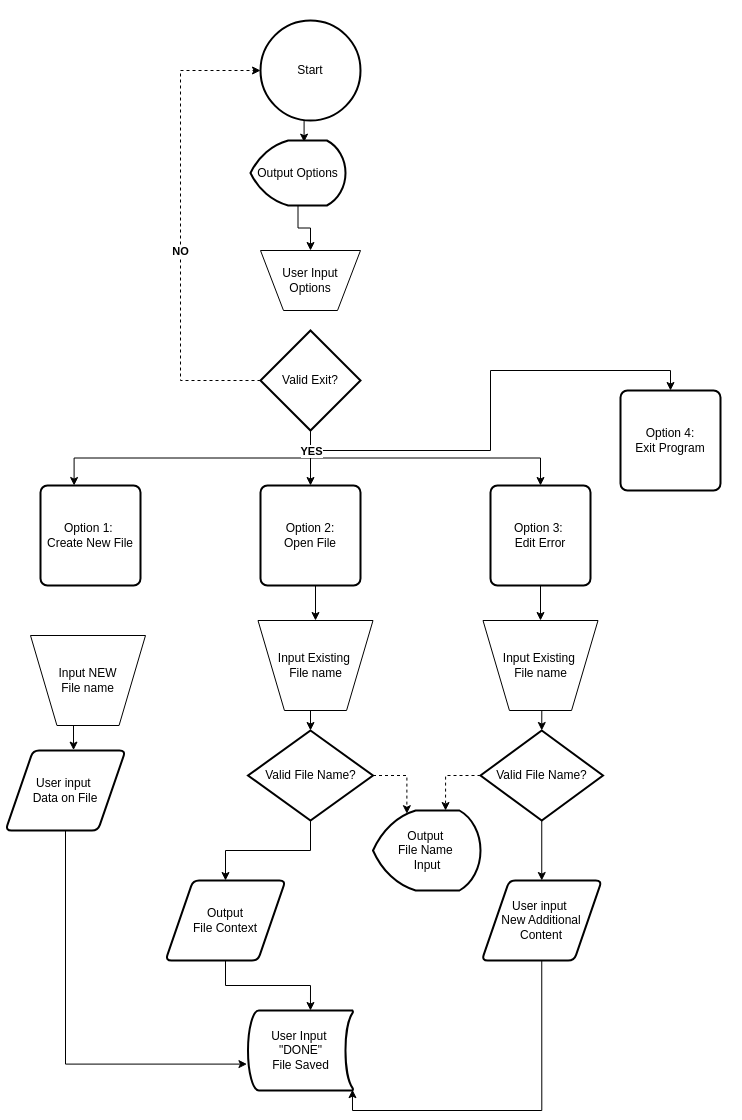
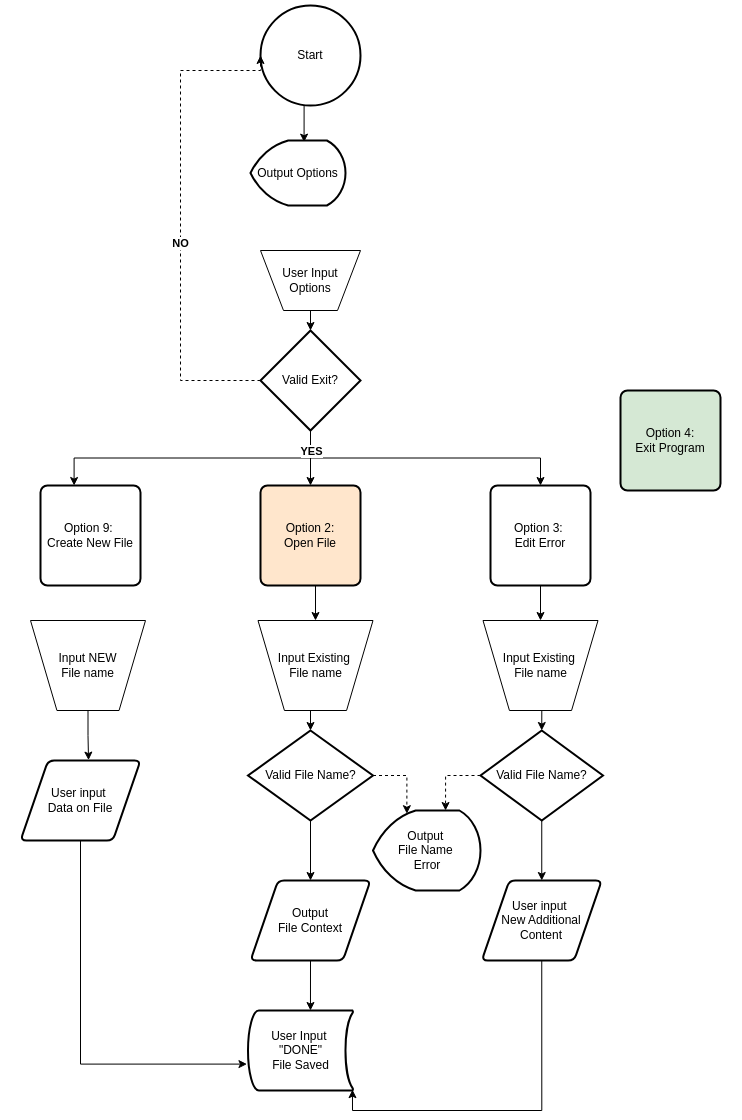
  <mxCell id="0" />
  <mxCell id="1" parent="0" />
- <mxCell id="2" value="Start" style="strokeWidth=2;html=1;shape=mxgraph.flowchart.start_2;whiteSpace=wrap;" vertex="1" parent="1"><mxGeometry x="260" y="20" width="100" height="100" as="geometry" /></mxCell>
- <mxCell id="3" style="edgeStyle=orthogonalEdgeStyle;rounded=0;orthogonalLoop=1;jettySize=auto;html=1;exitX=0.5;exitY=1;exitDx=0;exitDy=0;exitPerimeter=0;entryX=0.5;entryY=0;entryDx=0;entryDy=0;" edge="1" parent="1" source="4" target="5"><mxGeometry relative="1" as="geometry" /></mxCell>
+ <mxCell id="2" value="Start" style="strokeWidth=2;html=1;shape=mxgraph.flowchart.start_2;whiteSpace=wrap;" vertex="1" parent="1"><mxGeometry x="260" y="5" width="100" height="100" as="geometry" /></mxCell>
  <mxCell id="4" value="Output Options" style="strokeWidth=2;html=1;shape=mxgraph.flowchart.display;whiteSpace=wrap;" vertex="1" parent="1"><mxGeometry x="250" y="140" width="95" height="65" as="geometry" /></mxCell>
  <mxCell id="5" value="User Input Options" style="verticalLabelPosition=middle;verticalAlign=middle;html=1;shape=trapezoid;perimeter=trapezoidPerimeter;whiteSpace=wrap;size=0.23;arcSize=10;flipV=1;labelPosition=center;align=center;" vertex="1" parent="1"><mxGeometry x="260" y="250" width="100" height="60" as="geometry" /></mxCell>
  <mxCell id="6" style="edgeStyle=orthogonalEdgeStyle;rounded=0;orthogonalLoop=1;jettySize=auto;html=1;exitX=0.5;exitY=1;exitDx=0;exitDy=0;exitPerimeter=0;entryX=0.5;entryY=0;entryDx=0;entryDy=0;" edge="1" parent="1" source="9" target="14"><mxGeometry relative="1" as="geometry" /></mxCell>
  <mxCell id="7" style="edgeStyle=orthogonalEdgeStyle;rounded=0;orthogonalLoop=1;jettySize=auto;html=1;exitX=0.5;exitY=1;exitDx=0;exitDy=0;exitPerimeter=0;entryX=0.5;entryY=0;entryDx=0;entryDy=0;" edge="1" parent="1" source="9" target="16"><mxGeometry relative="1" as="geometry" /></mxCell>
- <mxCell id="8" style="edgeStyle=orthogonalEdgeStyle;rounded=0;orthogonalLoop=1;jettySize=auto;html=1;exitX=0.5;exitY=1;exitDx=0;exitDy=0;exitPerimeter=0;entryX=0.5;entryY=0;entryDx=0;entryDy=0;" edge="1" parent="1" source="9" target="28"><mxGeometry relative="1" as="geometry" /></mxCell>
  <mxCell id="9" value="Valid Exit?" style="strokeWidth=2;html=1;shape=mxgraph.flowchart.decision;whiteSpace=wrap;" vertex="1" parent="1"><mxGeometry x="260" y="330" width="100" height="100" as="geometry" /></mxCell>
  <mxCell id="10" style="edgeStyle=orthogonalEdgeStyle;rounded=0;orthogonalLoop=1;jettySize=auto;html=1;exitX=0;exitY=0.5;exitDx=0;exitDy=0;exitPerimeter=0;entryX=0;entryY=0.5;entryDx=0;entryDy=0;entryPerimeter=0;dashed=1;" edge="1" parent="1" source="9" target="2"><mxGeometry relative="1" as="geometry"><Array as="points"><mxPoint x="180" y="380" /><mxPoint x="180" y="70" /></Array></mxGeometry></mxCell>
  <mxCell id="11" value="NO" style="edgeLabel;html=1;align=center;verticalAlign=middle;resizable=0;points=[];fontStyle=1" vertex="1" connectable="0" parent="10"><mxGeometry x="0.16" y="1" relative="1" as="geometry"><mxPoint y="63" as="offset" /></mxGeometry></mxCell>
- <mxCell id="12" value="Option 1:&amp;nbsp;&lt;div&gt;Create New File&lt;/div&gt;" style="rounded=1;whiteSpace=wrap;html=1;absoluteArcSize=1;arcSize=14;strokeWidth=2;" vertex="1" parent="1"><mxGeometry x="40" y="485" width="100" height="100" as="geometry" /></mxCell>
+ <mxCell id="12" value="Option 9:&amp;nbsp;&lt;div&gt;Create New File&lt;/div&gt;" style="rounded=1;whiteSpace=wrap;html=1;absoluteArcSize=1;arcSize=14;strokeWidth=2;" vertex="1" parent="1"><mxGeometry x="40" y="485" width="100" height="100" as="geometry" /></mxCell>
  <mxCell id="13" style="edgeStyle=orthogonalEdgeStyle;rounded=0;orthogonalLoop=1;jettySize=auto;html=1;exitX=0.5;exitY=1;exitDx=0;exitDy=0;entryX=0.5;entryY=0;entryDx=0;entryDy=0;" edge="1" parent="1" source="14" target="23"><mxGeometry relative="1" as="geometry" /></mxCell>
- <mxCell id="14" value="Option 2:&lt;div&gt;Open File&lt;/div&gt;" style="rounded=1;whiteSpace=wrap;html=1;absoluteArcSize=1;arcSize=14;strokeWidth=2;" vertex="1" parent="1"><mxGeometry x="260" y="485" width="100" height="100" as="geometry" /></mxCell>
+ <mxCell id="14" value="Option 2:&lt;div&gt;Open File&lt;/div&gt;" style="rounded=1;whiteSpace=wrap;html=1;absoluteArcSize=1;arcSize=14;strokeWidth=2;fillColor=#ffe6cc;" vertex="1" parent="1"><mxGeometry x="260" y="485" width="100" height="100" as="geometry" /></mxCell>
  <mxCell id="15" style="edgeStyle=orthogonalEdgeStyle;rounded=0;orthogonalLoop=1;jettySize=auto;html=1;exitX=0.5;exitY=1;exitDx=0;exitDy=0;entryX=0.5;entryY=0;entryDx=0;entryDy=0;" edge="1" parent="1" source="16" target="26"><mxGeometry relative="1" as="geometry" /></mxCell>
  <mxCell id="16" value="Option 3:&amp;nbsp;&lt;div&gt;Edit Error&lt;/div&gt;" style="rounded=1;whiteSpace=wrap;html=1;absoluteArcSize=1;arcSize=14;strokeWidth=2;" vertex="1" parent="1"><mxGeometry x="490" y="485" width="100" height="100" as="geometry" /></mxCell>
  <mxCell id="17" style="edgeStyle=orthogonalEdgeStyle;rounded=0;orthogonalLoop=1;jettySize=auto;html=1;exitX=0.5;exitY=1;exitDx=0;exitDy=0;exitPerimeter=0;entryX=0.336;entryY=0;entryDx=0;entryDy=0;entryPerimeter=0;" edge="1" parent="1" source="9" target="12"><mxGeometry relative="1" as="geometry" /></mxCell>
  <mxCell id="18" value="YES" style="edgeLabel;html=1;align=center;verticalAlign=middle;resizable=0;points=[];fontStyle=1" vertex="1" connectable="0" parent="17"><mxGeometry x="-0.869" y="3" relative="1" as="geometry"><mxPoint x="-3" y="1" as="offset" /></mxGeometry></mxCell>
  <mxCell id="19" style="edgeStyle=orthogonalEdgeStyle;rounded=0;orthogonalLoop=1;jettySize=auto;html=1;exitX=0.5;exitY=1;exitDx=0;exitDy=0;exitPerimeter=0;entryX=0.564;entryY=0.025;entryDx=0;entryDy=0;entryPerimeter=0;" edge="1" parent="1" source="2" target="4"><mxGeometry relative="1" as="geometry" /></mxCell>
- <mxCell id="21" value="User input&amp;nbsp;&lt;div&gt;Data on File&lt;/div&gt;" style="shape=parallelogram;html=1;strokeWidth=2;perimeter=parallelogramPerimeter;whiteSpace=wrap;rounded=1;arcSize=12;size=0.23;" vertex="1" parent="1"><mxGeometry x="5" y="750" width="120" height="80" as="geometry" /></mxCell>
- <mxCell id="22" value="Input NEW&lt;div&gt;File name&lt;/div&gt;" style="verticalLabelPosition=middle;verticalAlign=middle;html=1;shape=trapezoid;perimeter=trapezoidPerimeter;whiteSpace=wrap;size=0.23;arcSize=10;flipV=1;labelPosition=center;align=center;" vertex="1" parent="1"><mxGeometry x="30" y="635" width="115" height="90" as="geometry" /></mxCell>
+ <mxCell id="20" style="edgeStyle=orthogonalEdgeStyle;rounded=0;orthogonalLoop=1;jettySize=auto;html=1;exitX=0.5;exitY=1;exitDx=0;exitDy=0;entryX=0.5;entryY=0;entryDx=0;entryDy=0;entryPerimeter=0;" edge="1" parent="1" source="5" target="9"><mxGeometry relative="1" as="geometry" /></mxCell>
+ <mxCell id="21" value="User input&amp;nbsp;&lt;div&gt;Data on File&lt;/div&gt;" style="shape=parallelogram;html=1;strokeWidth=2;perimeter=parallelogramPerimeter;whiteSpace=wrap;rounded=1;arcSize=12;size=0.23;" vertex="1" parent="1"><mxGeometry x="20" y="760" width="120" height="80" as="geometry" /></mxCell>
+ <mxCell id="22" value="Input NEW&lt;div&gt;File name&lt;/div&gt;" style="verticalLabelPosition=middle;verticalAlign=middle;html=1;shape=trapezoid;perimeter=trapezoidPerimeter;whiteSpace=wrap;size=0.23;arcSize=10;flipV=1;labelPosition=center;align=center;" vertex="1" parent="1"><mxGeometry x="30" y="620" width="115" height="90" as="geometry" /></mxCell>
  <mxCell id="23" value="Input Existing&amp;nbsp;&lt;div&gt;File name&lt;/div&gt;" style="verticalLabelPosition=middle;verticalAlign=middle;html=1;shape=trapezoid;perimeter=trapezoidPerimeter;whiteSpace=wrap;size=0.23;arcSize=10;flipV=1;labelPosition=center;align=center;" vertex="1" parent="1"><mxGeometry x="257.5" y="620" width="115" height="90" as="geometry" /></mxCell>
- <mxCell id="24" value="&lt;div&gt;Output&lt;/div&gt;&lt;div&gt;File Context&lt;/div&gt;" style="shape=parallelogram;html=1;strokeWidth=2;perimeter=parallelogramPerimeter;whiteSpace=wrap;rounded=1;arcSize=12;size=0.23;" vertex="1" parent="1"><mxGeometry x="165" y="880" width="120" height="80" as="geometry" /></mxCell>
+ <mxCell id="24" value="&lt;div&gt;Output&lt;/div&gt;&lt;div&gt;File Context&lt;/div&gt;" style="shape=parallelogram;html=1;strokeWidth=2;perimeter=parallelogramPerimeter;whiteSpace=wrap;rounded=1;arcSize=12;size=0.23;" vertex="1" parent="1"><mxGeometry x="250" y="880" width="120" height="80" as="geometry" /></mxCell>
  <mxCell id="25" value="User Input&amp;nbsp;&lt;div&gt;&lt;span style=&quot;background-color: transparent; color: light-dark(rgb(0, 0, 0), rgb(255, 255, 255));&quot;&gt;&quot;DONE&quot;&lt;/span&gt;&lt;div&gt;File Saved&lt;/div&gt;&lt;/div&gt;" style="strokeWidth=2;html=1;shape=mxgraph.flowchart.stored_data;whiteSpace=wrap;" vertex="1" parent="1"><mxGeometry x="247.5" y="1010" width="105" height="80" as="geometry" /></mxCell>
  <mxCell id="26" value="Input Existing&amp;nbsp;&lt;div&gt;File name&lt;/div&gt;" style="verticalLabelPosition=middle;verticalAlign=middle;html=1;shape=trapezoid;perimeter=trapezoidPerimeter;whiteSpace=wrap;size=0.23;arcSize=10;flipV=1;labelPosition=center;align=center;" vertex="1" parent="1"><mxGeometry x="482.5" y="620" width="115" height="90" as="geometry" /></mxCell>
  <mxCell id="27" value="&lt;div&gt;&lt;span style=&quot;background-color: transparent; color: light-dark(rgb(0, 0, 0), rgb(255, 255, 255));&quot;&gt;User input&amp;nbsp;&lt;/span&gt;&lt;/div&gt;&lt;div&gt;&lt;span style=&quot;background-color: transparent; color: light-dark(rgb(0, 0, 0), rgb(255, 255, 255));&quot;&gt;New Additional Content&lt;/span&gt;&lt;/div&gt;" style="shape=parallelogram;html=1;strokeWidth=2;perimeter=parallelogramPerimeter;whiteSpace=wrap;rounded=1;arcSize=12;size=0.23;" vertex="1" parent="1"><mxGeometry x="481.25" y="880" width="120" height="80" as="geometry" /></mxCell>
- <mxCell id="28" value="Option 4:&lt;div&gt;Exit Program&lt;/div&gt;" style="rounded=1;whiteSpace=wrap;html=1;absoluteArcSize=1;arcSize=14;strokeWidth=2;" vertex="1" parent="1"><mxGeometry x="620" y="390" width="100" height="100" as="geometry" /></mxCell>
+ <mxCell id="28" value="Option 4:&lt;div&gt;Exit Program&lt;/div&gt;" style="rounded=1;whiteSpace=wrap;html=1;absoluteArcSize=1;arcSize=14;strokeWidth=2;fillColor=#d5e8d4;" vertex="1" parent="1"><mxGeometry x="620" y="390" width="100" height="100" as="geometry" /></mxCell>
  <mxCell id="29" style="edgeStyle=orthogonalEdgeStyle;rounded=0;orthogonalLoop=1;jettySize=auto;html=1;exitX=0.5;exitY=1;exitDx=0;exitDy=0;exitPerimeter=0;entryX=0.5;entryY=0;entryDx=0;entryDy=0;" edge="1" parent="1" source="30" target="24"><mxGeometry relative="1" as="geometry"><mxPoint x="310" y="870" as="targetPoint" /></mxGeometry></mxCell>
  <mxCell id="30" value="Valid File Name?" style="strokeWidth=2;html=1;shape=mxgraph.flowchart.decision;whiteSpace=wrap;" vertex="1" parent="1"><mxGeometry x="247.5" y="730" width="125" height="90" as="geometry" /></mxCell>
  <mxCell id="31" style="edgeStyle=orthogonalEdgeStyle;rounded=0;orthogonalLoop=1;jettySize=auto;html=1;exitX=0.5;exitY=1;exitDx=0;exitDy=0;entryX=0.5;entryY=0;entryDx=0;entryDy=0;entryPerimeter=0;" edge="1" parent="1" source="23" target="30"><mxGeometry relative="1" as="geometry" /></mxCell>
  <mxCell id="32" style="edgeStyle=orthogonalEdgeStyle;rounded=0;orthogonalLoop=1;jettySize=auto;html=1;exitX=0.5;exitY=1;exitDx=0;exitDy=0;exitPerimeter=0;" edge="1" parent="1" source="33" target="27"><mxGeometry relative="1" as="geometry" /></mxCell>
  <mxCell id="33" value="Valid File Name?" style="strokeWidth=2;html=1;shape=mxgraph.flowchart.decision;whiteSpace=wrap;" vertex="1" parent="1"><mxGeometry x="480" y="730" width="122.5" height="90" as="geometry" /></mxCell>
- <mxCell id="34" value="Output&amp;nbsp;&lt;div&gt;File Name&amp;nbsp;&lt;/div&gt;&lt;div&gt;Input&lt;/div&gt;" style="strokeWidth=2;html=1;shape=mxgraph.flowchart.display;whiteSpace=wrap;" vertex="1" parent="1"><mxGeometry x="372.5" y="810" width="107.5" height="80" as="geometry" /></mxCell>
+ <mxCell id="34" value="Output&amp;nbsp;&lt;div&gt;File Name&amp;nbsp;&lt;/div&gt;&lt;div&gt;Error&lt;/div&gt;" style="strokeWidth=2;html=1;shape=mxgraph.flowchart.display;whiteSpace=wrap;" vertex="1" parent="1"><mxGeometry x="372.5" y="810" width="107.5" height="80" as="geometry" /></mxCell>
  <mxCell id="35" style="edgeStyle=orthogonalEdgeStyle;rounded=0;orthogonalLoop=1;jettySize=auto;html=1;exitX=0.5;exitY=1;exitDx=0;exitDy=0;entryX=0.5;entryY=0;entryDx=0;entryDy=0;entryPerimeter=0;" edge="1" parent="1" source="26" target="33"><mxGeometry relative="1" as="geometry" /></mxCell>
  <mxCell id="36" style="edgeStyle=orthogonalEdgeStyle;rounded=0;orthogonalLoop=1;jettySize=auto;html=1;exitX=1;exitY=0.5;exitDx=0;exitDy=0;exitPerimeter=0;entryX=0.315;entryY=0.04;entryDx=0;entryDy=0;entryPerimeter=0;dashed=1;" edge="1" parent="1" source="30" target="34"><mxGeometry relative="1" as="geometry" /></mxCell>
  <mxCell id="37" style="edgeStyle=orthogonalEdgeStyle;rounded=0;orthogonalLoop=1;jettySize=auto;html=1;exitX=0;exitY=0.5;exitDx=0;exitDy=0;exitPerimeter=0;entryX=0.675;entryY=0;entryDx=0;entryDy=0;entryPerimeter=0;dashed=1;" edge="1" parent="1" source="33" target="34"><mxGeometry relative="1" as="geometry" /></mxCell>
  <mxCell id="38" style="edgeStyle=orthogonalEdgeStyle;rounded=0;orthogonalLoop=1;jettySize=auto;html=1;exitX=0.5;exitY=1;exitDx=0;exitDy=0;entryX=0.567;entryY=-0.005;entryDx=0;entryDy=0;entryPerimeter=0;" edge="1" parent="1" source="22" target="21"><mxGeometry relative="1" as="geometry" /></mxCell>
  <mxCell id="39" style="edgeStyle=orthogonalEdgeStyle;rounded=0;orthogonalLoop=1;jettySize=auto;html=1;exitX=0.5;exitY=1;exitDx=0;exitDy=0;entryX=-0.01;entryY=0.67;entryDx=0;entryDy=0;entryPerimeter=0;" edge="1" parent="1" source="21" target="25"><mxGeometry relative="1" as="geometry" /></mxCell>
  <mxCell id="40" style="edgeStyle=orthogonalEdgeStyle;rounded=0;orthogonalLoop=1;jettySize=auto;html=1;exitX=0.5;exitY=1;exitDx=0;exitDy=0;entryX=0.595;entryY=0;entryDx=0;entryDy=0;entryPerimeter=0;" edge="1" parent="1" source="24" target="25"><mxGeometry relative="1" as="geometry" /></mxCell>
  <mxCell id="41" style="edgeStyle=orthogonalEdgeStyle;rounded=0;orthogonalLoop=1;jettySize=auto;html=1;exitX=0.5;exitY=1;exitDx=0;exitDy=0;entryX=0.995;entryY=0.99;entryDx=0;entryDy=0;entryPerimeter=0;" edge="1" parent="1" source="27" target="25"><mxGeometry relative="1" as="geometry" /></mxCell>
